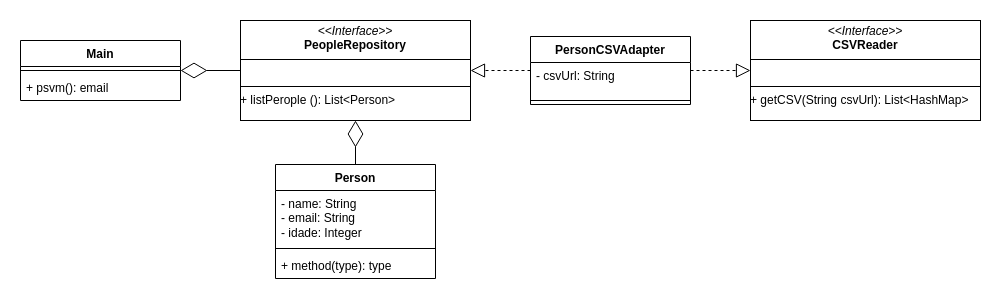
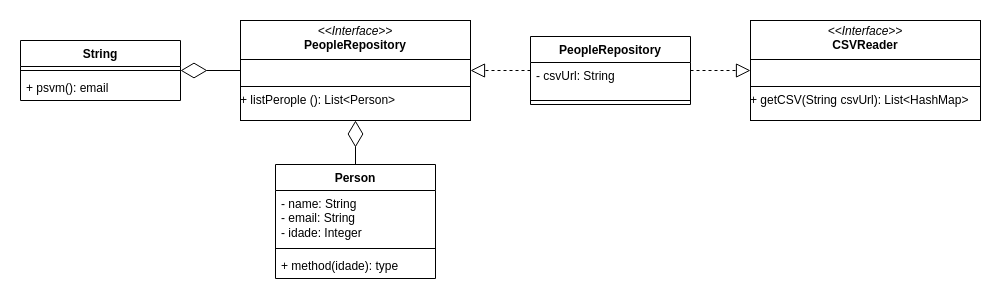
  <mxCell id="0" />
  <mxCell id="1" parent="0" />
  <mxCell id="2" value="" style="endArrow=block;dashed=1;endFill=0;endSize=12;html=1;rounded=0;" edge="1" parent="1" source="9" target="12"><mxGeometry width="160" relative="1" as="geometry"><mxPoint x="440" y="68.667" as="sourcePoint" /><mxPoint x="370" y="69.659" as="targetPoint" /></mxGeometry></mxCell>
  <mxCell id="3" value="" style="endArrow=block;dashed=1;endFill=0;endSize=12;html=1;rounded=0;" edge="1" parent="1" source="9" target="8"><mxGeometry width="160" relative="1" as="geometry"><mxPoint x="580" y="68" as="sourcePoint" /><mxPoint x="640" y="68" as="targetPoint" /></mxGeometry></mxCell>
  <mxCell id="4" value="Person" style="swimlane;fontStyle=1;align=center;verticalAlign=top;childLayout=stackLayout;horizontal=1;startSize=26;horizontalStack=0;resizeParent=1;resizeParentMax=0;resizeLast=0;collapsible=1;marginBottom=0;whiteSpace=wrap;html=1;" vertex="1" parent="1"><mxGeometry x="275" y="164" width="160" height="114" as="geometry" /></mxCell>
  <mxCell id="5" value="&lt;div&gt;- name: String&lt;/div&gt;&lt;div&gt;- email: String&lt;/div&gt;&lt;div&gt;- idade: Integer&lt;/div&gt;" style="text;strokeColor=none;fillColor=none;align=left;verticalAlign=top;spacingLeft=4;spacingRight=4;overflow=hidden;rotatable=0;points=[[0,0.5],[1,0.5]];portConstraint=eastwest;whiteSpace=wrap;html=1;" vertex="1" parent="4"><mxGeometry y="26" width="160" height="54" as="geometry" /></mxCell>
  <mxCell id="6" value="" style="line;strokeWidth=1;fillColor=none;align=left;verticalAlign=middle;spacingTop=-1;spacingLeft=3;spacingRight=3;rotatable=0;labelPosition=right;points=[];portConstraint=eastwest;strokeColor=inherit;" vertex="1" parent="4"><mxGeometry y="80" width="160" height="8" as="geometry" /></mxCell>
- <mxCell id="7" value="+ method(type): type" style="text;strokeColor=none;fillColor=none;align=left;verticalAlign=top;spacingLeft=4;spacingRight=4;overflow=hidden;rotatable=0;points=[[0,0.5],[1,0.5]];portConstraint=eastwest;whiteSpace=wrap;html=1;" vertex="1" parent="4"><mxGeometry y="88" width="160" height="26" as="geometry" /></mxCell>
+ <mxCell id="7" value="+ method(idade): type" style="text;strokeColor=none;fillColor=none;align=left;verticalAlign=top;spacingLeft=4;spacingRight=4;overflow=hidden;rotatable=0;points=[[0,0.5],[1,0.5]];portConstraint=eastwest;whiteSpace=wrap;html=1;" vertex="1" parent="4"><mxGeometry y="88" width="160" height="26" as="geometry" /></mxCell>
  <mxCell id="8" value="&lt;p style=&quot;margin:0px;margin-top:4px;text-align:center;&quot;&gt;&lt;i&gt;&amp;lt;&amp;lt;Interface&amp;gt;&amp;gt;&lt;/i&gt;&lt;br&gt;&lt;b&gt;CSVReader&lt;/b&gt;&lt;/p&gt;&lt;hr size=&quot;1&quot; style=&quot;border-style:solid;&quot;&gt;&lt;p style=&quot;margin:0px;margin-left:4px;&quot;&gt;&lt;br&gt;&lt;/p&gt;&lt;hr size=&quot;1&quot; style=&quot;border-style:solid;&quot;&gt;+ getCSV(String csvUrl): List&amp;lt;HashMap&amp;gt;" style="verticalAlign=top;align=left;overflow=fill;html=1;whiteSpace=wrap;" vertex="1" parent="1"><mxGeometry x="750" y="20" width="230" height="100" as="geometry" /></mxCell>
- <mxCell id="9" value="PersonCSVAdapter" style="swimlane;fontStyle=1;align=center;verticalAlign=top;childLayout=stackLayout;horizontal=1;startSize=26;horizontalStack=0;resizeParent=1;resizeParentMax=0;resizeLast=0;collapsible=1;marginBottom=0;whiteSpace=wrap;html=1;" vertex="1" parent="1"><mxGeometry x="530" y="36" width="160" height="68" as="geometry" /></mxCell>
+ <mxCell id="9" value="PeopleRepository" style="swimlane;fontStyle=1;align=center;verticalAlign=top;childLayout=stackLayout;horizontal=1;startSize=26;horizontalStack=0;resizeParent=1;resizeParentMax=0;resizeLast=0;collapsible=1;marginBottom=0;whiteSpace=wrap;html=1;" vertex="1" parent="1"><mxGeometry x="530" y="36" width="160" height="68" as="geometry" /></mxCell>
  <mxCell id="10" value="&lt;div&gt;- csvUrl: String&lt;/div&gt;" style="text;strokeColor=none;fillColor=none;align=left;verticalAlign=top;spacingLeft=4;spacingRight=4;overflow=hidden;rotatable=0;points=[[0,0.5],[1,0.5]];portConstraint=eastwest;whiteSpace=wrap;html=1;" vertex="1" parent="9"><mxGeometry y="26" width="160" height="34" as="geometry" /></mxCell>
  <mxCell id="11" value="" style="line;strokeWidth=1;fillColor=none;align=left;verticalAlign=middle;spacingTop=-1;spacingLeft=3;spacingRight=3;rotatable=0;labelPosition=right;points=[];portConstraint=eastwest;strokeColor=inherit;" vertex="1" parent="9"><mxGeometry y="60" width="160" height="8" as="geometry" /></mxCell>
  <mxCell id="12" value="&lt;p style=&quot;margin:0px;margin-top:4px;text-align:center;&quot;&gt;&lt;i&gt;&amp;lt;&amp;lt;Interface&amp;gt;&amp;gt;&lt;/i&gt;&lt;br&gt;&lt;b&gt;PeopleRepository&lt;/b&gt;&lt;/p&gt;&lt;hr size=&quot;1&quot; style=&quot;border-style:solid;&quot;&gt;&lt;p style=&quot;margin:0px;margin-left:4px;&quot;&gt;&lt;br&gt;&lt;/p&gt;&lt;hr size=&quot;1&quot; style=&quot;border-style:solid;&quot;&gt;+ listPerople (): List&amp;lt;Person&amp;gt;" style="verticalAlign=top;align=left;overflow=fill;html=1;whiteSpace=wrap;" vertex="1" parent="1"><mxGeometry x="240" y="20" width="230" height="100" as="geometry" /></mxCell>
- <mxCell id="13" value="Main" style="swimlane;fontStyle=1;align=center;verticalAlign=top;childLayout=stackLayout;horizontal=1;startSize=26;horizontalStack=0;resizeParent=1;resizeParentMax=0;resizeLast=0;collapsible=1;marginBottom=0;whiteSpace=wrap;html=1;" vertex="1" parent="1"><mxGeometry x="20" y="40" width="160" height="60" as="geometry" /></mxCell>
+ <mxCell id="13" value="String" style="swimlane;fontStyle=1;align=center;verticalAlign=top;childLayout=stackLayout;horizontal=1;startSize=26;horizontalStack=0;resizeParent=1;resizeParentMax=0;resizeLast=0;collapsible=1;marginBottom=0;whiteSpace=wrap;html=1;" vertex="1" parent="1"><mxGeometry x="20" y="40" width="160" height="60" as="geometry" /></mxCell>
  <mxCell id="14" value="" style="line;strokeWidth=1;fillColor=none;align=left;verticalAlign=middle;spacingTop=-1;spacingLeft=3;spacingRight=3;rotatable=0;labelPosition=right;points=[];portConstraint=eastwest;strokeColor=inherit;" vertex="1" parent="13"><mxGeometry y="26" width="160" height="8" as="geometry" /></mxCell>
  <mxCell id="15" value="+ psvm(): email" style="text;strokeColor=none;fillColor=none;align=left;verticalAlign=top;spacingLeft=4;spacingRight=4;overflow=hidden;rotatable=0;points=[[0,0.5],[1,0.5]];portConstraint=eastwest;whiteSpace=wrap;html=1;" vertex="1" parent="13"><mxGeometry y="34" width="160" height="26" as="geometry" /></mxCell>
  <mxCell id="16" value="" style="endArrow=diamondThin;endFill=0;endSize=24;html=1;rounded=0;" edge="1" parent="1" source="4" target="12"><mxGeometry width="160" relative="1" as="geometry"><mxPoint x="110" y="114" as="sourcePoint" /><mxPoint x="270" y="114" as="targetPoint" /></mxGeometry></mxCell>
  <mxCell id="17" value="" style="endArrow=diamondThin;endFill=0;endSize=24;html=1;rounded=0;" edge="1" parent="1" source="12" target="13"><mxGeometry width="160" relative="1" as="geometry"><mxPoint x="345" y="204" as="sourcePoint" /><mxPoint x="345" y="130" as="targetPoint" /></mxGeometry></mxCell>
